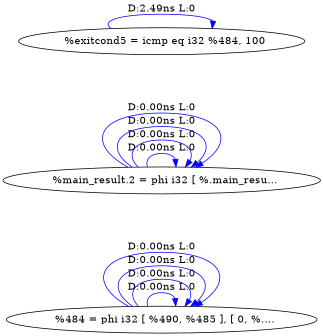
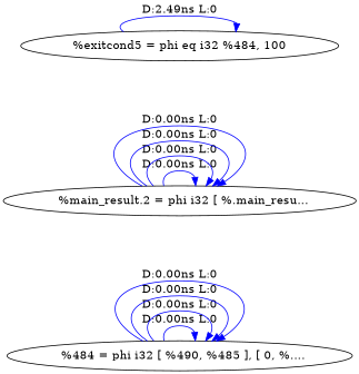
  digraph {
    rankdir=LR
    edge [color=blue]
    n1 [label="  %484 = phi i32 [ %490, %485 ], [ 0, %...."]
    n2 [label="  %main_result.2 = phi i32 [ %.main_resu..."]
-   n3 [label="  %exitcond5 = icmp eq i32 %484, 100"]
+   n3 [label="%exitcond5 = phi eq i32 %484, 100"]
    n1 -> n1 [label="D:0.00ns L:0"]
    n1 -> n1 [label="D:0.00ns L:0"]
    n1 -> n1 [label="D:0.00ns L:0"]
    n1 -> n1 [label="D:0.00ns L:0"]
    n2 -> n2 [label="D:0.00ns L:0"]
    n2 -> n2 [label="D:0.00ns L:0"]
    n2 -> n2 [label="D:0.00ns L:0"]
    n2 -> n2 [label="D:0.00ns L:0"]
    n3 -> n3 [label="D:2.49ns L:0"]
  }
